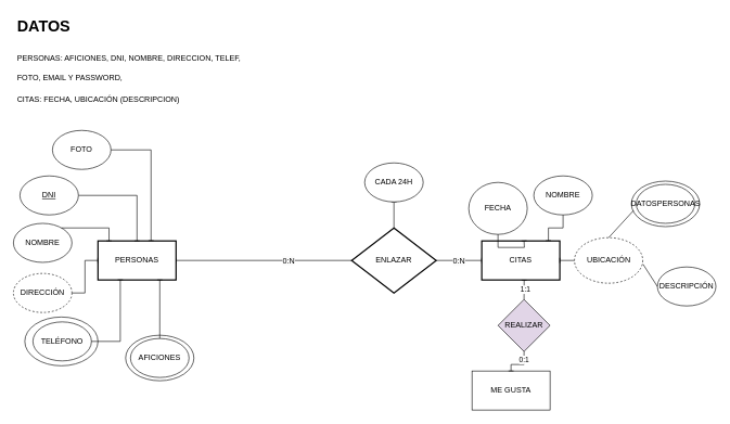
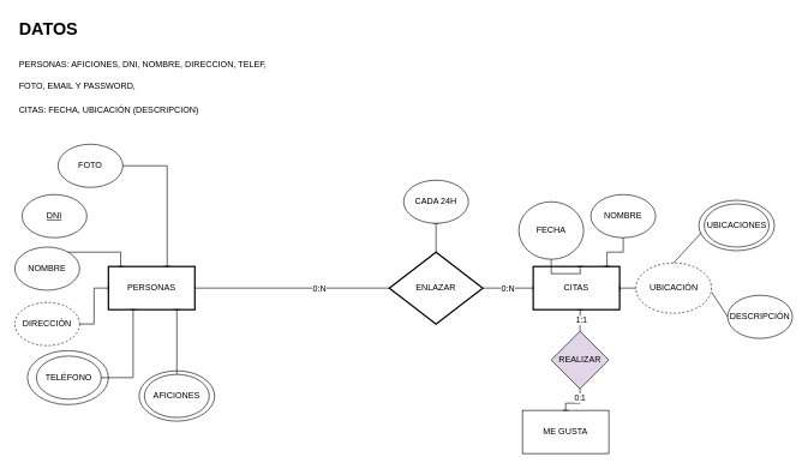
  <mxCell id="0" />
  <mxCell id="1" parent="0" />
  <mxCell id="2" value="" style="ellipse;whiteSpace=wrap;html=1;" vertex="1" parent="1"><mxGeometry x="970" y="278" width="105" height="70" as="geometry" /></mxCell>
  <mxCell id="3" value="TELÉFONO" style="ellipse;whiteSpace=wrap;html=1;" parent="1" vertex="1"><mxGeometry x="37.5" y="487" width="112.5" height="75" as="geometry" /></mxCell>
  <mxCell id="4" value="UBICACIÓN" style="ellipse;whiteSpace=wrap;html=1;dashed=1;" parent="1" vertex="1"><mxGeometry x="882.5" y="365" width="105" height="70" as="geometry" /></mxCell>
  <mxCell id="5" value="AFICIONES" style="ellipse;whiteSpace=wrap;html=1;" parent="1" vertex="1"><mxGeometry x="192.5" y="515" width="105" height="70" as="geometry" /></mxCell>
  <mxCell id="6" style="edgeStyle=orthogonalEdgeStyle;rounded=0;orthogonalLoop=1;jettySize=auto;html=1;endArrow=baseDash;endFill=0;" parent="1" source="11" target="13" edge="1"><mxGeometry relative="1" as="geometry" /></mxCell>
  <mxCell id="7" value="&lt;span style=&quot;font-size: 12px; background-color: rgb(251, 251, 251);&quot;&gt;0:N&lt;/span&gt;" style="edgeLabel;html=1;align=center;verticalAlign=middle;resizable=0;points=[];" parent="6" vertex="1" connectable="0"><mxGeometry x="-0.277" relative="1" as="geometry"><mxPoint as="offset" /></mxGeometry></mxCell>
  <mxCell id="8" style="edgeStyle=orthogonalEdgeStyle;rounded=0;orthogonalLoop=1;jettySize=auto;html=1;entryX=0;entryY=0.5;entryDx=0;entryDy=0;endArrow=baseDash;endFill=0;" parent="1" source="11" target="14" edge="1"><mxGeometry relative="1" as="geometry" /></mxCell>
  <mxCell id="9" value="&lt;span style=&quot;font-size: 12px; background-color: rgb(251, 251, 251);&quot;&gt;0:N&lt;/span&gt;" style="edgeLabel;html=1;align=center;verticalAlign=middle;resizable=0;points=[];" parent="8" vertex="1" connectable="0"><mxGeometry x="-0.034" y="-1" relative="1" as="geometry"><mxPoint as="offset" /></mxGeometry></mxCell>
  <mxCell id="10" style="edgeStyle=orthogonalEdgeStyle;rounded=0;orthogonalLoop=1;jettySize=auto;html=1;entryX=0.5;entryY=1;entryDx=0;entryDy=0;endArrow=baseDash;endFill=0;" parent="1" source="11" target="32" edge="1"><mxGeometry relative="1" as="geometry" /></mxCell>
  <mxCell id="11" value="ENLAZAR" style="rhombus;whiteSpace=wrap;html=1;strokeWidth=2;" parent="1" vertex="1"><mxGeometry x="540" y="350" width="130" height="100" as="geometry" /></mxCell>
  <mxCell id="12" value="&lt;h1 style=&quot;margin-top: 0px;&quot;&gt;&lt;span style=&quot;background-color: initial;&quot;&gt;DATOS&lt;/span&gt;&lt;/h1&gt;&lt;h1 style=&quot;margin-top: 0px;&quot;&gt;&lt;span style=&quot;font-size: 12px; font-weight: 400;&quot;&gt;PERSONAS: AFICIONES, DNI, NOMBRE, DIRECCION, TELEF, FOTO, EMAIL Y PASSWORD,&amp;nbsp;&lt;/span&gt;&lt;/h1&gt;&lt;div&gt;&lt;span style=&quot;font-size: 12px; font-weight: 400;&quot;&gt;CITAS: FECHA, UBICACIÓN (DESCRIPCION)&lt;/span&gt;&lt;/div&gt;&lt;div&gt;&lt;span style=&quot;font-size: 12px; font-weight: 400;&quot;&gt;&lt;br&gt;&lt;/span&gt;&lt;/div&gt;&lt;div&gt;&lt;span style=&quot;font-size: 12px; font-weight: 400;&quot;&gt;&lt;br&gt;&lt;/span&gt;&lt;/div&gt;&lt;div&gt;&lt;span style=&quot;font-size: 12px; font-weight: 400;&quot;&gt;&lt;br&gt;&lt;/span&gt;&lt;/div&gt;&lt;div&gt;&lt;span style=&quot;font-size: 12px; font-weight: 400;&quot;&gt;&lt;br&gt;&lt;/span&gt;&lt;/div&gt;&lt;div&gt;&lt;span style=&quot;font-size: 12px; font-weight: 400;&quot;&gt;&lt;br&gt;&lt;/span&gt;&lt;/div&gt;&lt;div&gt;&lt;span style=&quot;font-size: 12px; font-weight: 400;&quot;&gt;&lt;br&gt;&lt;/span&gt;&lt;/div&gt;&lt;div&gt;&lt;br&gt;&lt;/div&gt;" style="text;html=1;whiteSpace=wrap;overflow=hidden;rounded=0;" parent="1" vertex="1"><mxGeometry x="24" y="20" width="370" height="160" as="geometry" /></mxCell>
  <mxCell id="13" value="PERSONAS" style="rounded=0;whiteSpace=wrap;html=1;strokeWidth=2;" parent="1" vertex="1"><mxGeometry x="150" y="370" width="120" height="60" as="geometry" /></mxCell>
  <mxCell id="14" value="CITAS" style="rounded=0;whiteSpace=wrap;html=1;strokeWidth=2;" parent="1" vertex="1"><mxGeometry x="740" y="370" width="120" height="60" as="geometry" /></mxCell>
  <mxCell id="15" value="TELÉFONO" style="ellipse;whiteSpace=wrap;html=1;" parent="1" vertex="1"><mxGeometry x="50" y="494.5" width="90" height="60" as="geometry" /></mxCell>
  <mxCell id="16" style="edgeStyle=orthogonalEdgeStyle;rounded=0;orthogonalLoop=1;jettySize=auto;html=1;entryX=0;entryY=0.5;entryDx=0;entryDy=0;endArrow=baseDash;endFill=0;" parent="1" source="17" target="13" edge="1"><mxGeometry relative="1" as="geometry" /></mxCell>
  <mxCell id="17" value="DIRECCIÓN" style="ellipse;whiteSpace=wrap;html=1;dashed=1;" parent="1" vertex="1"><mxGeometry x="20" y="420" width="90" height="60" as="geometry" /></mxCell>
  <mxCell id="18" value="NOMBRE" style="ellipse;whiteSpace=wrap;html=1;" parent="1" vertex="1"><mxGeometry x="20" y="343" width="90" height="60" as="geometry" /></mxCell>
- <mxCell id="19" style="edgeStyle=orthogonalEdgeStyle;rounded=0;orthogonalLoop=1;jettySize=auto;html=1;entryX=0.5;entryY=0;entryDx=0;entryDy=0;endArrow=baseDash;endFill=0;" parent="1" source="20" target="13" edge="1"><mxGeometry relative="1" as="geometry" /></mxCell>
  <mxCell id="20" value="&lt;u&gt;DNI&lt;/u&gt;" style="ellipse;whiteSpace=wrap;html=1;" parent="1" vertex="1"><mxGeometry x="30" y="270" width="90" height="60" as="geometry" /></mxCell>
  <mxCell id="21" value="FOTO" style="ellipse;whiteSpace=wrap;html=1;" parent="1" vertex="1"><mxGeometry x="80" y="200" width="90" height="60" as="geometry" /></mxCell>
  <mxCell id="22" style="edgeStyle=orthogonalEdgeStyle;rounded=0;orthogonalLoop=1;jettySize=auto;html=1;entryX=0.68;entryY=-0.007;entryDx=0;entryDy=0;entryPerimeter=0;endArrow=baseDash;endFill=0;" parent="1" source="21" target="13" edge="1"><mxGeometry relative="1" as="geometry"><Array as="points"><mxPoint x="232" y="230" /></Array></mxGeometry></mxCell>
  <mxCell id="23" style="edgeStyle=orthogonalEdgeStyle;rounded=0;orthogonalLoop=1;jettySize=auto;html=1;endArrow=baseDash;endFill=0;" parent="1" source="18" edge="1"><mxGeometry relative="1" as="geometry"><mxPoint x="167" y="370" as="targetPoint" /><Array as="points"><mxPoint x="167" y="350" /></Array></mxGeometry></mxCell>
  <mxCell id="24" style="edgeStyle=orthogonalEdgeStyle;rounded=0;orthogonalLoop=1;jettySize=auto;html=1;entryX=0.286;entryY=0.997;entryDx=0;entryDy=0;entryPerimeter=0;endArrow=baseDash;endFill=0;" parent="1" source="15" target="13" edge="1"><mxGeometry relative="1" as="geometry" /></mxCell>
  <mxCell id="25" value="FECHA" style="ellipse;whiteSpace=wrap;html=1;" parent="1" vertex="1"><mxGeometry x="720" y="280" width="90" height="80" as="geometry" /></mxCell>
  <mxCell id="26" style="edgeStyle=orthogonalEdgeStyle;rounded=0;orthogonalLoop=1;jettySize=auto;html=1;entryX=1;entryY=0.5;entryDx=0;entryDy=0;endArrow=baseDash;endFill=0;exitX=0;exitY=0.5;exitDx=0;exitDy=0;" parent="1" target="14" edge="1" source="4"><mxGeometry relative="1" as="geometry"><mxPoint x="880" y="400" as="sourcePoint" /></mxGeometry></mxCell>
  <mxCell id="27" style="edgeStyle=orthogonalEdgeStyle;rounded=0;orthogonalLoop=1;jettySize=auto;html=1;endArrow=baseDash;endFill=0;" parent="1" source="25" edge="1"><mxGeometry relative="1" as="geometry"><mxPoint x="805" y="370" as="targetPoint" /></mxGeometry></mxCell>
  <mxCell id="28" style="edgeStyle=orthogonalEdgeStyle;rounded=0;orthogonalLoop=1;jettySize=auto;html=1;entryX=0.543;entryY=1.007;entryDx=0;entryDy=0;entryPerimeter=0;endArrow=baseDash;endFill=0;" parent="1" target="14" edge="1"><mxGeometry relative="1" as="geometry"><mxPoint x="805" y="460" as="sourcePoint" /></mxGeometry></mxCell>
  <mxCell id="29" value="1:1" style="edgeLabel;html=1;align=center;verticalAlign=middle;resizable=0;points=[];" parent="28" vertex="1" connectable="0"><mxGeometry x="0.089" y="-1" relative="1" as="geometry"><mxPoint as="offset" /></mxGeometry></mxCell>
  <mxCell id="30" value="AFICIONES" style="ellipse;whiteSpace=wrap;html=1;" parent="1" vertex="1"><mxGeometry x="200" y="520" width="90" height="60" as="geometry" /></mxCell>
  <mxCell id="31" style="edgeStyle=orthogonalEdgeStyle;rounded=0;orthogonalLoop=1;jettySize=auto;html=1;entryX=0.792;entryY=1;entryDx=0;entryDy=0;entryPerimeter=0;endArrow=baseDash;endFill=0;" parent="1" source="30" target="13" edge="1"><mxGeometry relative="1" as="geometry" /></mxCell>
  <mxCell id="32" value="CADA 24H" style="ellipse;whiteSpace=wrap;html=1;" parent="1" vertex="1"><mxGeometry x="560" y="250" width="90" height="60" as="geometry" /></mxCell>
  <mxCell id="33" value="ME GUSTA" style="rounded=0;whiteSpace=wrap;html=1;" parent="1" vertex="1"><mxGeometry x="725" y="570" width="120" height="60" as="geometry" /></mxCell>
  <mxCell id="34" style="edgeStyle=orthogonalEdgeStyle;rounded=0;orthogonalLoop=1;jettySize=auto;html=1;entryX=0.5;entryY=0;entryDx=0;entryDy=0;endArrow=baseDash;endFill=0;" parent="1" source="36" target="33" edge="1"><mxGeometry relative="1" as="geometry" /></mxCell>
  <mxCell id="35" value="0:1" style="edgeLabel;html=1;align=center;verticalAlign=middle;resizable=0;points=[];" parent="34" vertex="1" connectable="0"><mxGeometry x="-0.521" y="-1" relative="1" as="geometry"><mxPoint as="offset" /></mxGeometry></mxCell>
  <mxCell id="36" value="REALIZAR" style="rhombus;whiteSpace=wrap;html=1;fillColor=#e1d5e7;" parent="1" vertex="1"><mxGeometry x="765" y="460" width="80" height="80" as="geometry" /></mxCell>
  <mxCell id="37" value="NOMBRE" style="ellipse;whiteSpace=wrap;html=1;" vertex="1" parent="1"><mxGeometry x="820" y="270" width="90" height="60" as="geometry" /></mxCell>
  <mxCell id="38" style="edgeStyle=orthogonalEdgeStyle;rounded=0;orthogonalLoop=1;jettySize=auto;html=1;entryX=0.854;entryY=-0.007;entryDx=0;entryDy=0;entryPerimeter=0;endArrow=baseDash;endFill=0;" edge="1" parent="1" source="37" target="14"><mxGeometry relative="1" as="geometry" /></mxCell>
  <mxCell id="39" value="DESCRIPCIÓN" style="ellipse;whiteSpace=wrap;html=1;" vertex="1" parent="1"><mxGeometry x="1010" y="410" width="90" height="60" as="geometry" /></mxCell>
- <mxCell id="40" value="DATOSPERSONAS" style="ellipse;whiteSpace=wrap;html=1;" vertex="1" parent="1"><mxGeometry x="977.5" y="283" width="90" height="60" as="geometry" /></mxCell>
+ <mxCell id="40" value="UBICACIONES" style="ellipse;whiteSpace=wrap;html=1;" vertex="1" parent="1"><mxGeometry x="977.5" y="283" width="90" height="60" as="geometry" /></mxCell>
  <mxCell id="41" value="" style="endArrow=none;html=1;rounded=0;exitX=0.5;exitY=0;exitDx=0;exitDy=0;entryX=0.031;entryY=0.647;entryDx=0;entryDy=0;entryPerimeter=0;" edge="1" parent="1" source="4" target="2"><mxGeometry width="50" height="50" relative="1" as="geometry"><mxPoint x="920" y="380" as="sourcePoint" /><mxPoint x="940" y="310" as="targetPoint" /></mxGeometry></mxCell>
  <mxCell id="42" value="" style="endArrow=none;html=1;rounded=0;entryX=0;entryY=0.5;entryDx=0;entryDy=0;exitX=1.003;exitY=0.58;exitDx=0;exitDy=0;exitPerimeter=0;" edge="1" parent="1" source="4" target="39"><mxGeometry width="50" height="50" relative="1" as="geometry"><mxPoint x="920" y="380" as="sourcePoint" /><mxPoint x="970" y="330" as="targetPoint" /></mxGeometry></mxCell>
